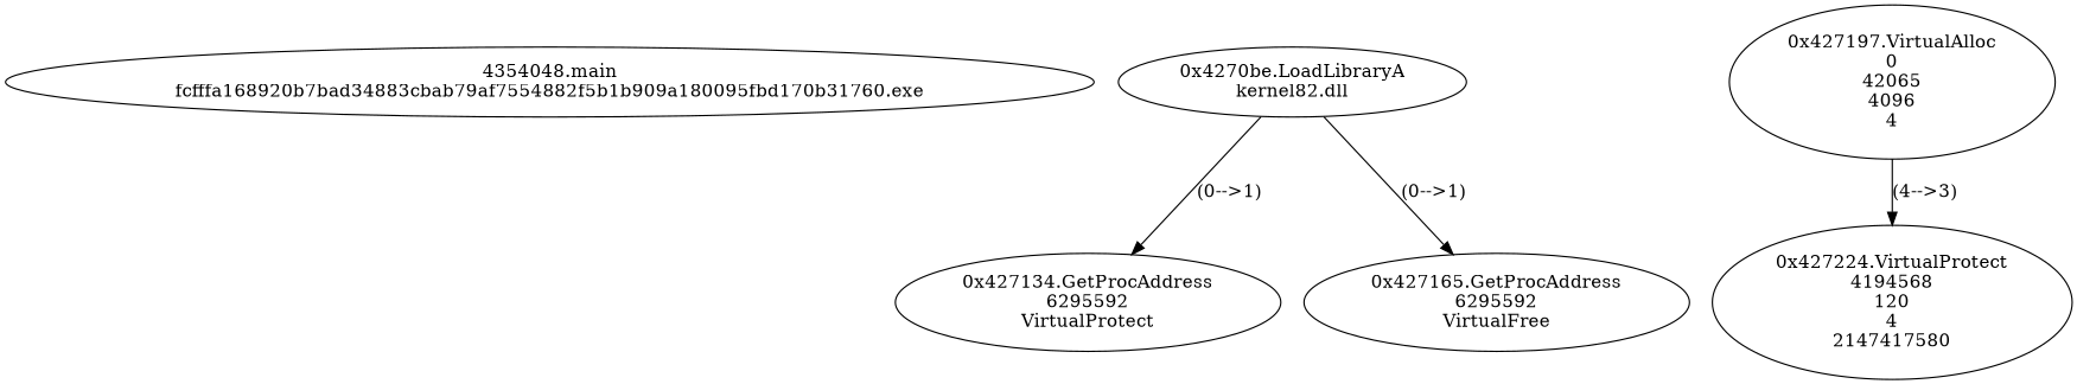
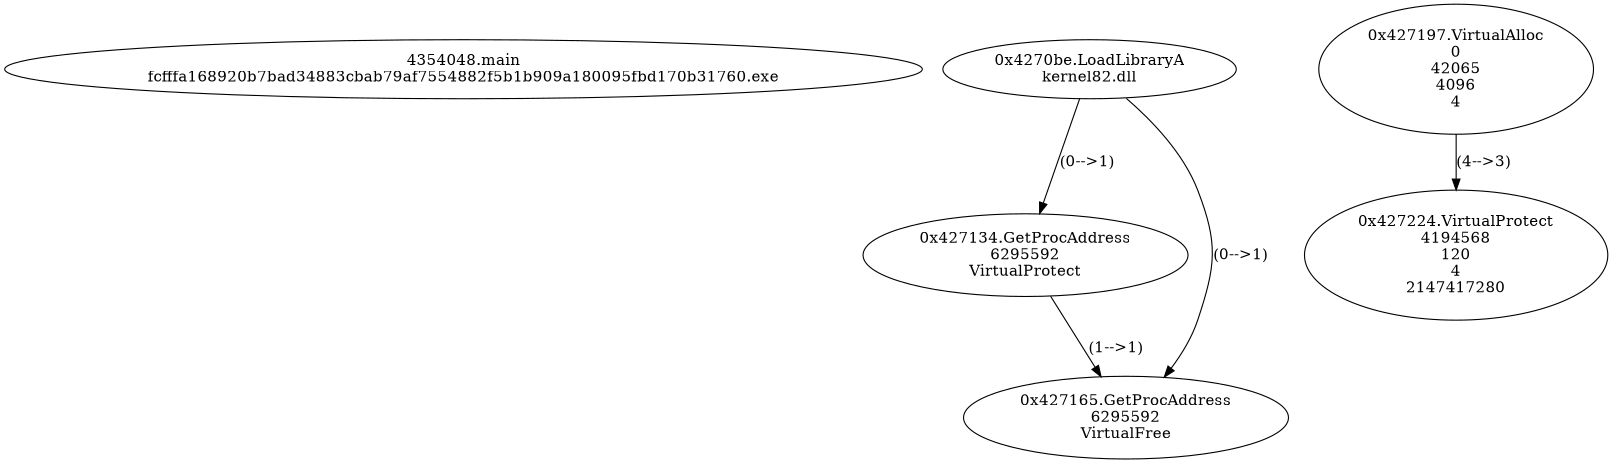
  digraph {
    n1 [label="4354048.main\nfcfffa168920b7bad34883cbab79af7554882f5b1b909a180095fbd170b31760.exe"]
    n2 [label="0x4270be.LoadLibraryA\nkernel82.dll"]
    n3 [label="0x427134.GetProcAddress\n6295592\nVirtualProtect"]
    n4 [label="0x427165.GetProcAddress\n6295592\nVirtualFree"]
    n5 [label="0x427197.VirtualAlloc\n0\n42065\n4096\n4"]
-   n6 [label="0x427224.VirtualProtect\n4194568\n120\n4\n2147417580"]
+   n6 [label="0x427224.VirtualProtect\n4194568\n120\n4\n2147417280"]
    n2 -> n3 [label="(0-->1)"]
    n2 -> n4 [label="(0-->1)"]
+   n3 -> n4 [label="(1-->1)"]
    n5 -> n6 [label="(4-->3)"]
  }
